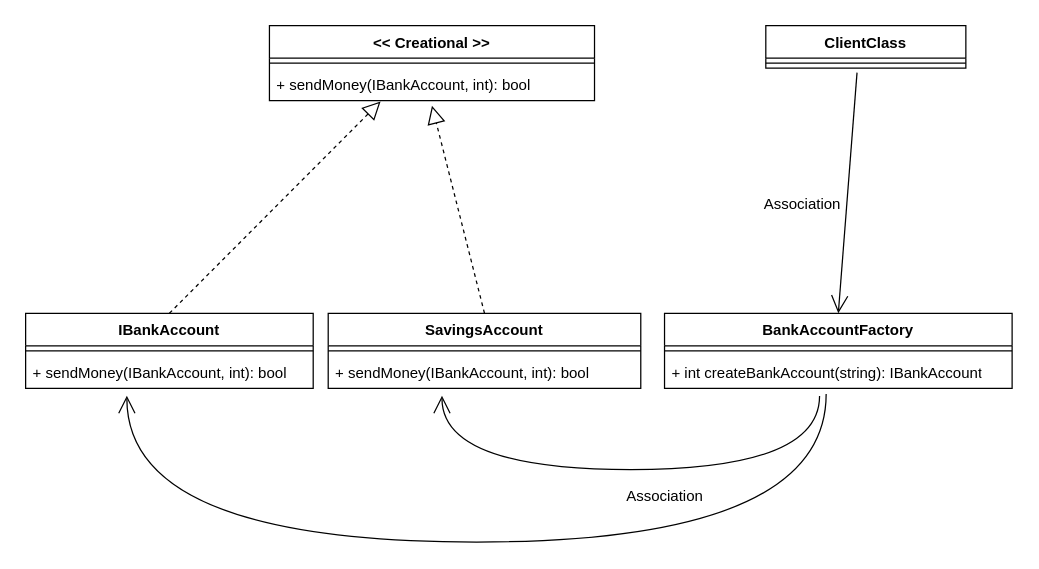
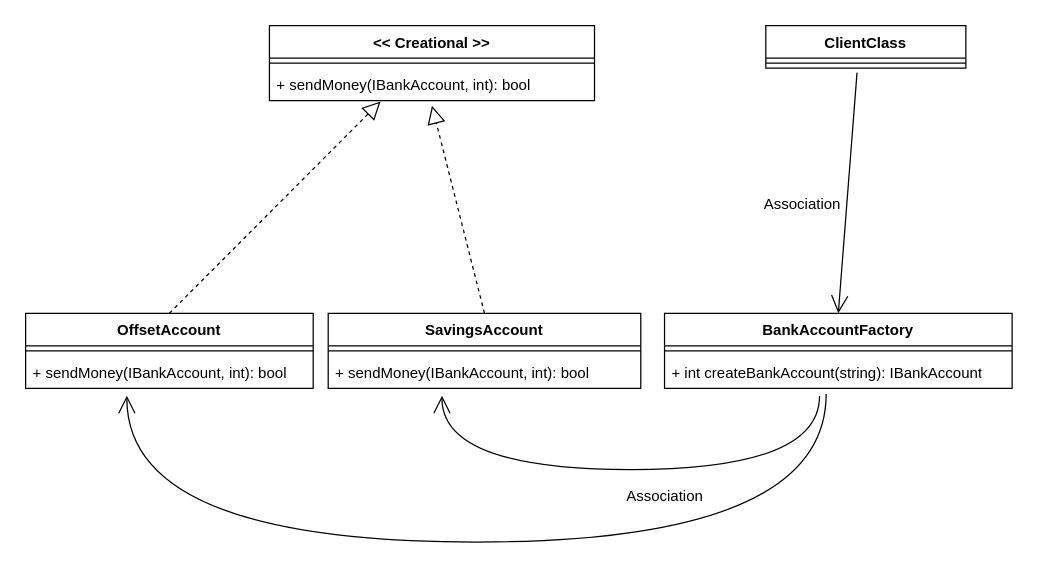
  <mxCell id="0" />
  <mxCell id="1" parent="0" />
  <mxCell id="2" value="&amp;lt;&amp;lt; Creational &amp;gt;&amp;gt;" style="swimlane;fontStyle=1;align=center;verticalAlign=top;childLayout=stackLayout;horizontal=1;startSize=26;horizontalStack=0;resizeParent=1;resizeParentMax=0;resizeLast=0;collapsible=1;marginBottom=0;whiteSpace=wrap;html=1;" parent="1" vertex="1"><mxGeometry x="215" y="20" width="260" height="60" as="geometry" /></mxCell>
  <mxCell id="3" value="" style="line;strokeWidth=1;fillColor=none;align=left;verticalAlign=middle;spacingTop=-1;spacingLeft=3;spacingRight=3;rotatable=0;labelPosition=right;points=[];portConstraint=eastwest;strokeColor=inherit;" parent="2" vertex="1"><mxGeometry y="26" width="260" height="8" as="geometry" /></mxCell>
  <mxCell id="4" value="+ sendMoney(IBankAccount, int): bool" style="text;strokeColor=none;fillColor=none;align=left;verticalAlign=top;spacingLeft=4;spacingRight=4;overflow=hidden;rotatable=0;points=[[0,0.5],[1,0.5]];portConstraint=eastwest;whiteSpace=wrap;html=1;" parent="2" vertex="1"><mxGeometry y="34" width="260" height="26" as="geometry" /></mxCell>
- <mxCell id="5" value="IBankAccount" style="swimlane;fontStyle=1;align=center;verticalAlign=top;childLayout=stackLayout;horizontal=1;startSize=26;horizontalStack=0;resizeParent=1;resizeParentMax=0;resizeLast=0;collapsible=1;marginBottom=0;whiteSpace=wrap;html=1;" parent="1" vertex="1"><mxGeometry x="20" y="250" width="230" height="60" as="geometry" /></mxCell>
+ <mxCell id="5" value="OffsetAccount" style="swimlane;fontStyle=1;align=center;verticalAlign=top;childLayout=stackLayout;horizontal=1;startSize=26;horizontalStack=0;resizeParent=1;resizeParentMax=0;resizeLast=0;collapsible=1;marginBottom=0;whiteSpace=wrap;html=1;" parent="1" vertex="1"><mxGeometry x="20" y="250" width="230" height="60" as="geometry" /></mxCell>
  <mxCell id="6" value="" style="line;strokeWidth=1;fillColor=none;align=left;verticalAlign=middle;spacingTop=-1;spacingLeft=3;spacingRight=3;rotatable=0;labelPosition=right;points=[];portConstraint=eastwest;strokeColor=inherit;" parent="5" vertex="1"><mxGeometry y="26" width="230" height="8" as="geometry" /></mxCell>
  <mxCell id="7" value="+ sendMoney(IBankAccount, int): bool" style="text;strokeColor=none;fillColor=none;align=left;verticalAlign=top;spacingLeft=4;spacingRight=4;overflow=hidden;rotatable=0;points=[[0,0.5],[1,0.5]];portConstraint=eastwest;whiteSpace=wrap;html=1;" parent="5" vertex="1"><mxGeometry y="34" width="230" height="26" as="geometry" /></mxCell>
  <mxCell id="8" value="SavingsAccount" style="swimlane;fontStyle=1;align=center;verticalAlign=top;childLayout=stackLayout;horizontal=1;startSize=26;horizontalStack=0;resizeParent=1;resizeParentMax=0;resizeLast=0;collapsible=1;marginBottom=0;whiteSpace=wrap;html=1;" parent="1" vertex="1"><mxGeometry x="262" y="250" width="250" height="60" as="geometry" /></mxCell>
  <mxCell id="9" value="" style="line;strokeWidth=1;fillColor=none;align=left;verticalAlign=middle;spacingTop=-1;spacingLeft=3;spacingRight=3;rotatable=0;labelPosition=right;points=[];portConstraint=eastwest;strokeColor=inherit;" parent="8" vertex="1"><mxGeometry y="26" width="250" height="8" as="geometry" /></mxCell>
  <mxCell id="10" value="+ sendMoney(IBankAccount, int): bool" style="text;strokeColor=none;fillColor=none;align=left;verticalAlign=top;spacingLeft=4;spacingRight=4;overflow=hidden;rotatable=0;points=[[0,0.5],[1,0.5]];portConstraint=eastwest;whiteSpace=wrap;html=1;" parent="8" vertex="1"><mxGeometry y="34" width="250" height="26" as="geometry" /></mxCell>
  <mxCell id="11" value="BankAccountFactory" style="swimlane;fontStyle=1;align=center;verticalAlign=top;childLayout=stackLayout;horizontal=1;startSize=26;horizontalStack=0;resizeParent=1;resizeParentMax=0;resizeLast=0;collapsible=1;marginBottom=0;whiteSpace=wrap;html=1;" parent="1" vertex="1"><mxGeometry x="531" y="250" width="278" height="60" as="geometry" /></mxCell>
  <mxCell id="12" value="" style="line;strokeWidth=1;fillColor=none;align=left;verticalAlign=middle;spacingTop=-1;spacingLeft=3;spacingRight=3;rotatable=0;labelPosition=right;points=[];portConstraint=eastwest;strokeColor=inherit;" parent="11" vertex="1"><mxGeometry y="26" width="278" height="8" as="geometry" /></mxCell>
  <mxCell id="13" value="+ int createBankAccount(string): IBankAccount" style="text;strokeColor=none;fillColor=none;align=left;verticalAlign=top;spacingLeft=4;spacingRight=4;overflow=hidden;rotatable=0;points=[[0,0.5],[1,0.5]];portConstraint=eastwest;whiteSpace=wrap;html=1;" parent="11" vertex="1"><mxGeometry y="34" width="278" height="26" as="geometry" /></mxCell>
  <mxCell id="14" value="ClientClass" style="swimlane;fontStyle=1;align=center;verticalAlign=top;childLayout=stackLayout;horizontal=1;startSize=26;horizontalStack=0;resizeParent=1;resizeParentMax=0;resizeLast=0;collapsible=1;marginBottom=0;whiteSpace=wrap;html=1;" parent="1" vertex="1"><mxGeometry x="612" y="20" width="160" height="34" as="geometry" /></mxCell>
  <mxCell id="15" value="" style="line;strokeWidth=1;fillColor=none;align=left;verticalAlign=middle;spacingTop=-1;spacingLeft=3;spacingRight=3;rotatable=0;labelPosition=right;points=[];portConstraint=eastwest;strokeColor=inherit;" parent="14" vertex="1"><mxGeometry y="26" width="160" height="8" as="geometry" /></mxCell>
  <mxCell id="16" value="" style="endArrow=block;dashed=1;endFill=0;endSize=12;html=1;rounded=0;entryX=0.342;entryY=1.021;entryDx=0;entryDy=0;entryPerimeter=0;exitX=0.5;exitY=0;exitDx=0;exitDy=0;" parent="1" source="5" target="4" edge="1"><mxGeometry width="160" relative="1" as="geometry"><mxPoint x="345" y="250" as="sourcePoint" /><mxPoint x="505" y="250" as="targetPoint" /></mxGeometry></mxCell>
  <mxCell id="17" value="" style="endArrow=block;dashed=1;endFill=0;endSize=12;html=1;rounded=0;entryX=0.5;entryY=1.154;entryDx=0;entryDy=0;entryPerimeter=0;exitX=0.5;exitY=0;exitDx=0;exitDy=0;" parent="1" source="8" target="4" edge="1"><mxGeometry width="160" relative="1" as="geometry"><mxPoint x="205" y="240" as="sourcePoint" /><mxPoint x="280" y="117" as="targetPoint" /></mxGeometry></mxCell>
  <mxCell id="18" value="" style="endArrow=open;endFill=1;endSize=12;html=1;rounded=0;edgeStyle=elbowEdgeStyle;curved=1;exitX=0.446;exitY=1.235;exitDx=0;exitDy=0;exitPerimeter=0;entryX=0.364;entryY=1.227;entryDx=0;entryDy=0;entryPerimeter=0;" parent="1" source="13" target="10" edge="1"><mxGeometry width="160" relative="1" as="geometry"><mxPoint x="791" y="350" as="sourcePoint" /><mxPoint x="479" y="468" as="targetPoint" /><Array as="points"><mxPoint x="565" y="375" /></Array></mxGeometry></mxCell>
  <mxCell id="19" value="" style="endArrow=open;endFill=1;endSize=12;html=1;rounded=0;edgeStyle=elbowEdgeStyle;curved=1;exitX=0.465;exitY=1.177;exitDx=0;exitDy=0;exitPerimeter=0;entryX=0.352;entryY=1.227;entryDx=0;entryDy=0;entryPerimeter=0;" parent="1" source="13" target="7" edge="1"><mxGeometry width="160" relative="1" as="geometry"><mxPoint x="699.25" y="414.14" as="sourcePoint" /><mxPoint x="113" y="405" as="targetPoint" /><Array as="points"><mxPoint x="412" y="433" /></Array></mxGeometry></mxCell>
  <mxCell id="20" value="Association" style="text;html=1;align=center;verticalAlign=middle;resizable=0;points=[];autosize=1;strokeColor=none;fillColor=none;" parent="1" vertex="1"><mxGeometry x="491" y="384" width="79" height="26" as="geometry" /></mxCell>
  <mxCell id="21" value="Association" style="text;html=1;align=center;verticalAlign=middle;resizable=0;points=[];autosize=1;strokeColor=none;fillColor=none;" parent="1" vertex="1"><mxGeometry x="601" y="150" width="79" height="26" as="geometry" /></mxCell>
  <mxCell id="22" value="" style="endArrow=open;endFill=1;endSize=12;html=1;rounded=0;exitX=0.456;exitY=1.445;exitDx=0;exitDy=0;exitPerimeter=0;entryX=0.5;entryY=0;entryDx=0;entryDy=0;" parent="1" source="15" target="11" edge="1"><mxGeometry width="160" relative="1" as="geometry"><mxPoint x="684.96" y="82.574" as="sourcePoint" /><mxPoint x="836" y="136.58" as="targetPoint" /></mxGeometry></mxCell>
